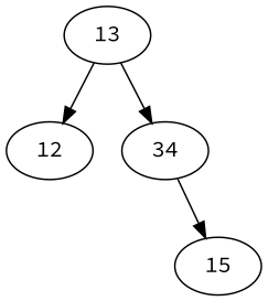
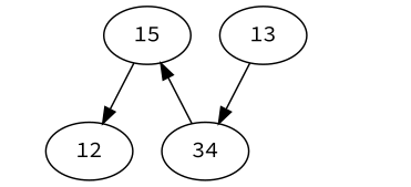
  digraph {
    fontname="Source Code Pro"
    node [fontname="Source Code Pro"]
    edge [fontname="Source Code Pro"]
    x2 [style=invis width=.1]
    15
    12
    n4 [label=34]
    13
    x1 [style=invis width=.1]
    subgraph sub_1 {
      rank=same
      x2
      15
    }
    subgraph sub_2 {
      rank=same
      12
      n4
    }
    x2 -> 15 [style=invis]
    12 -> n4 [style=invis]
    n4 -> x2 [style=invis]
    n4 -> 15
-   13 -> 12
+   15 -> 12
    13 -> n4
  }
